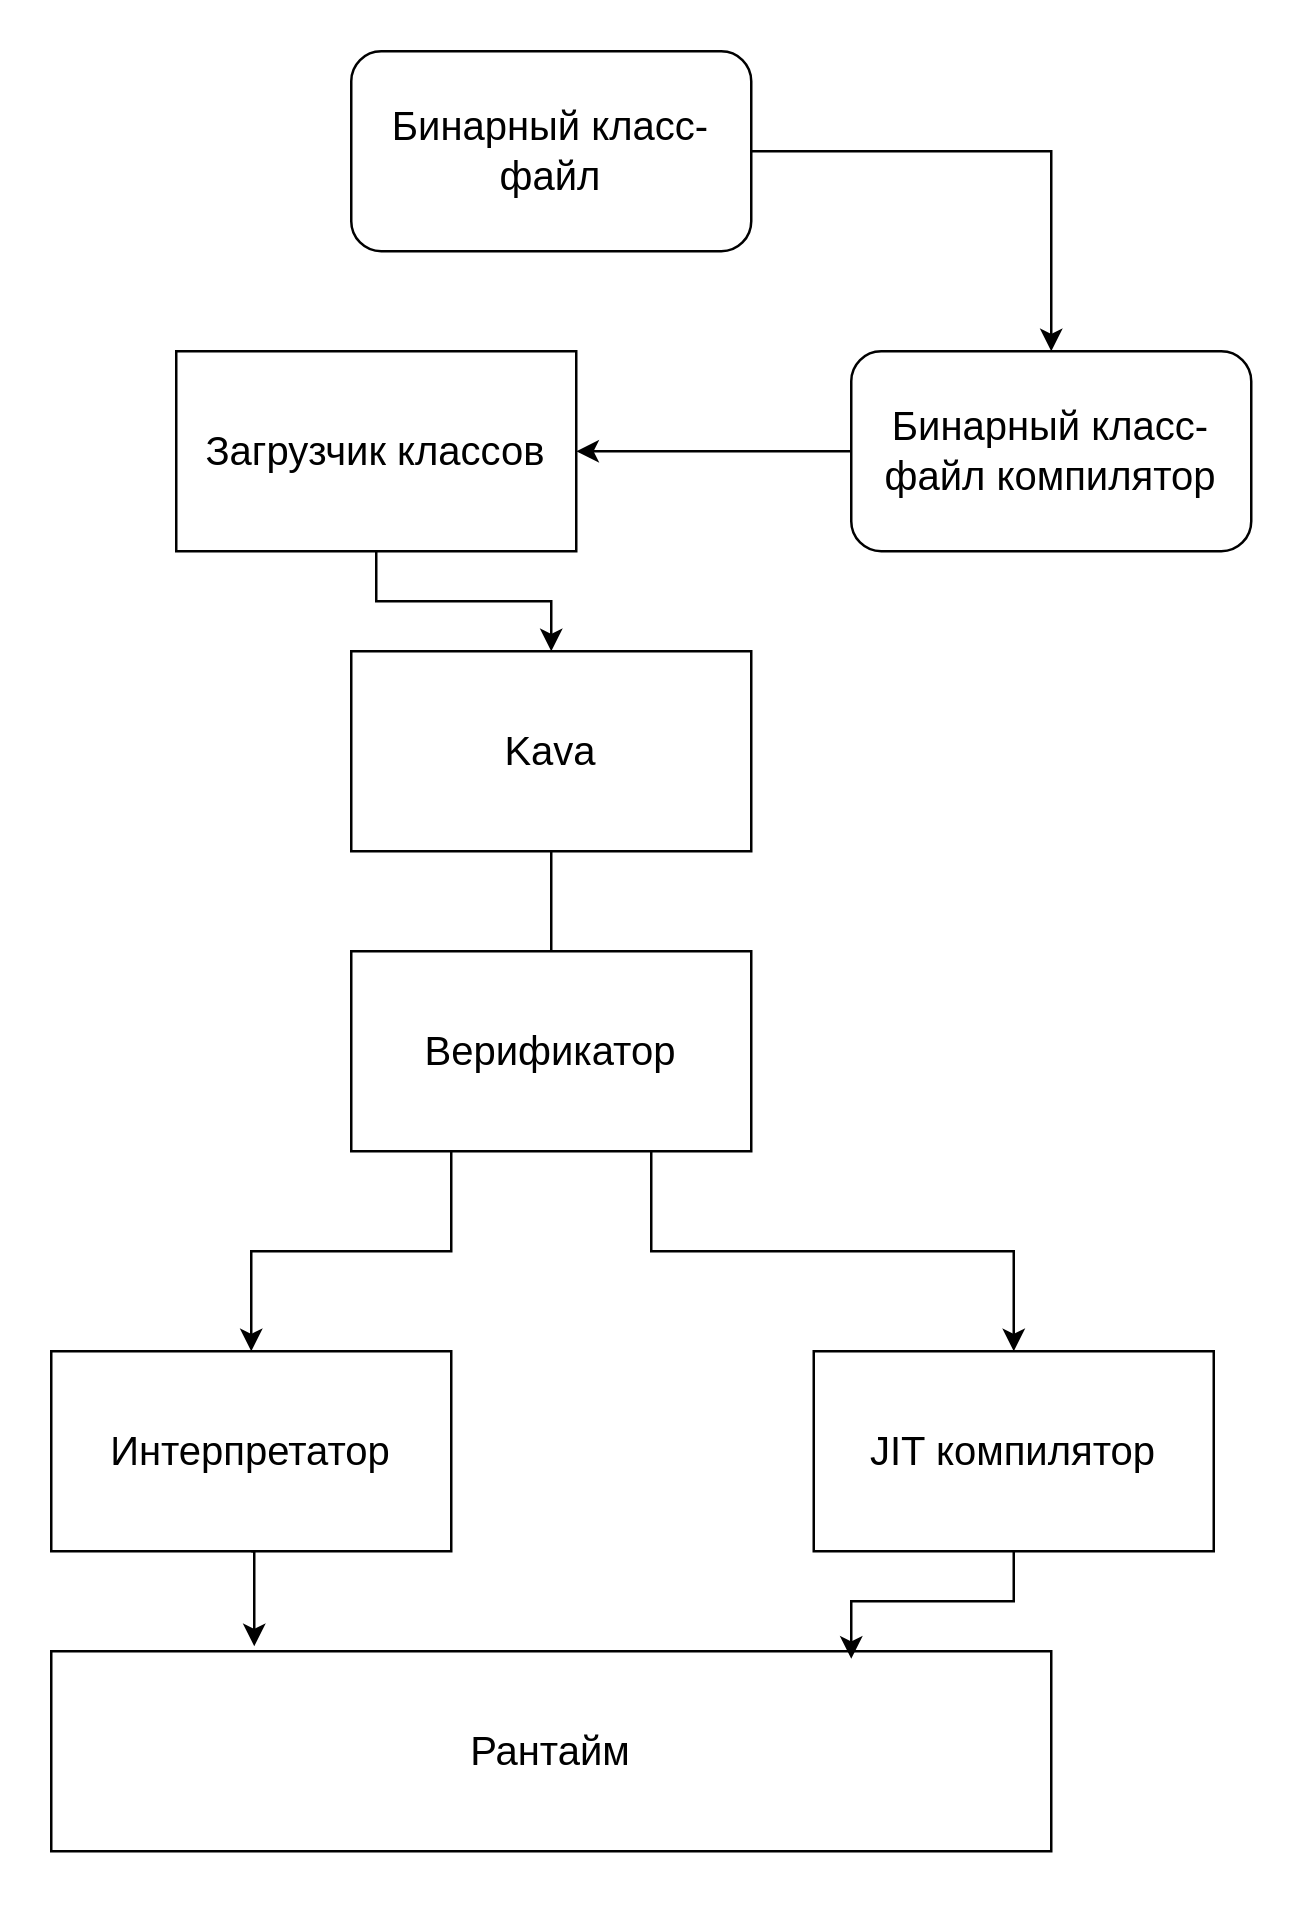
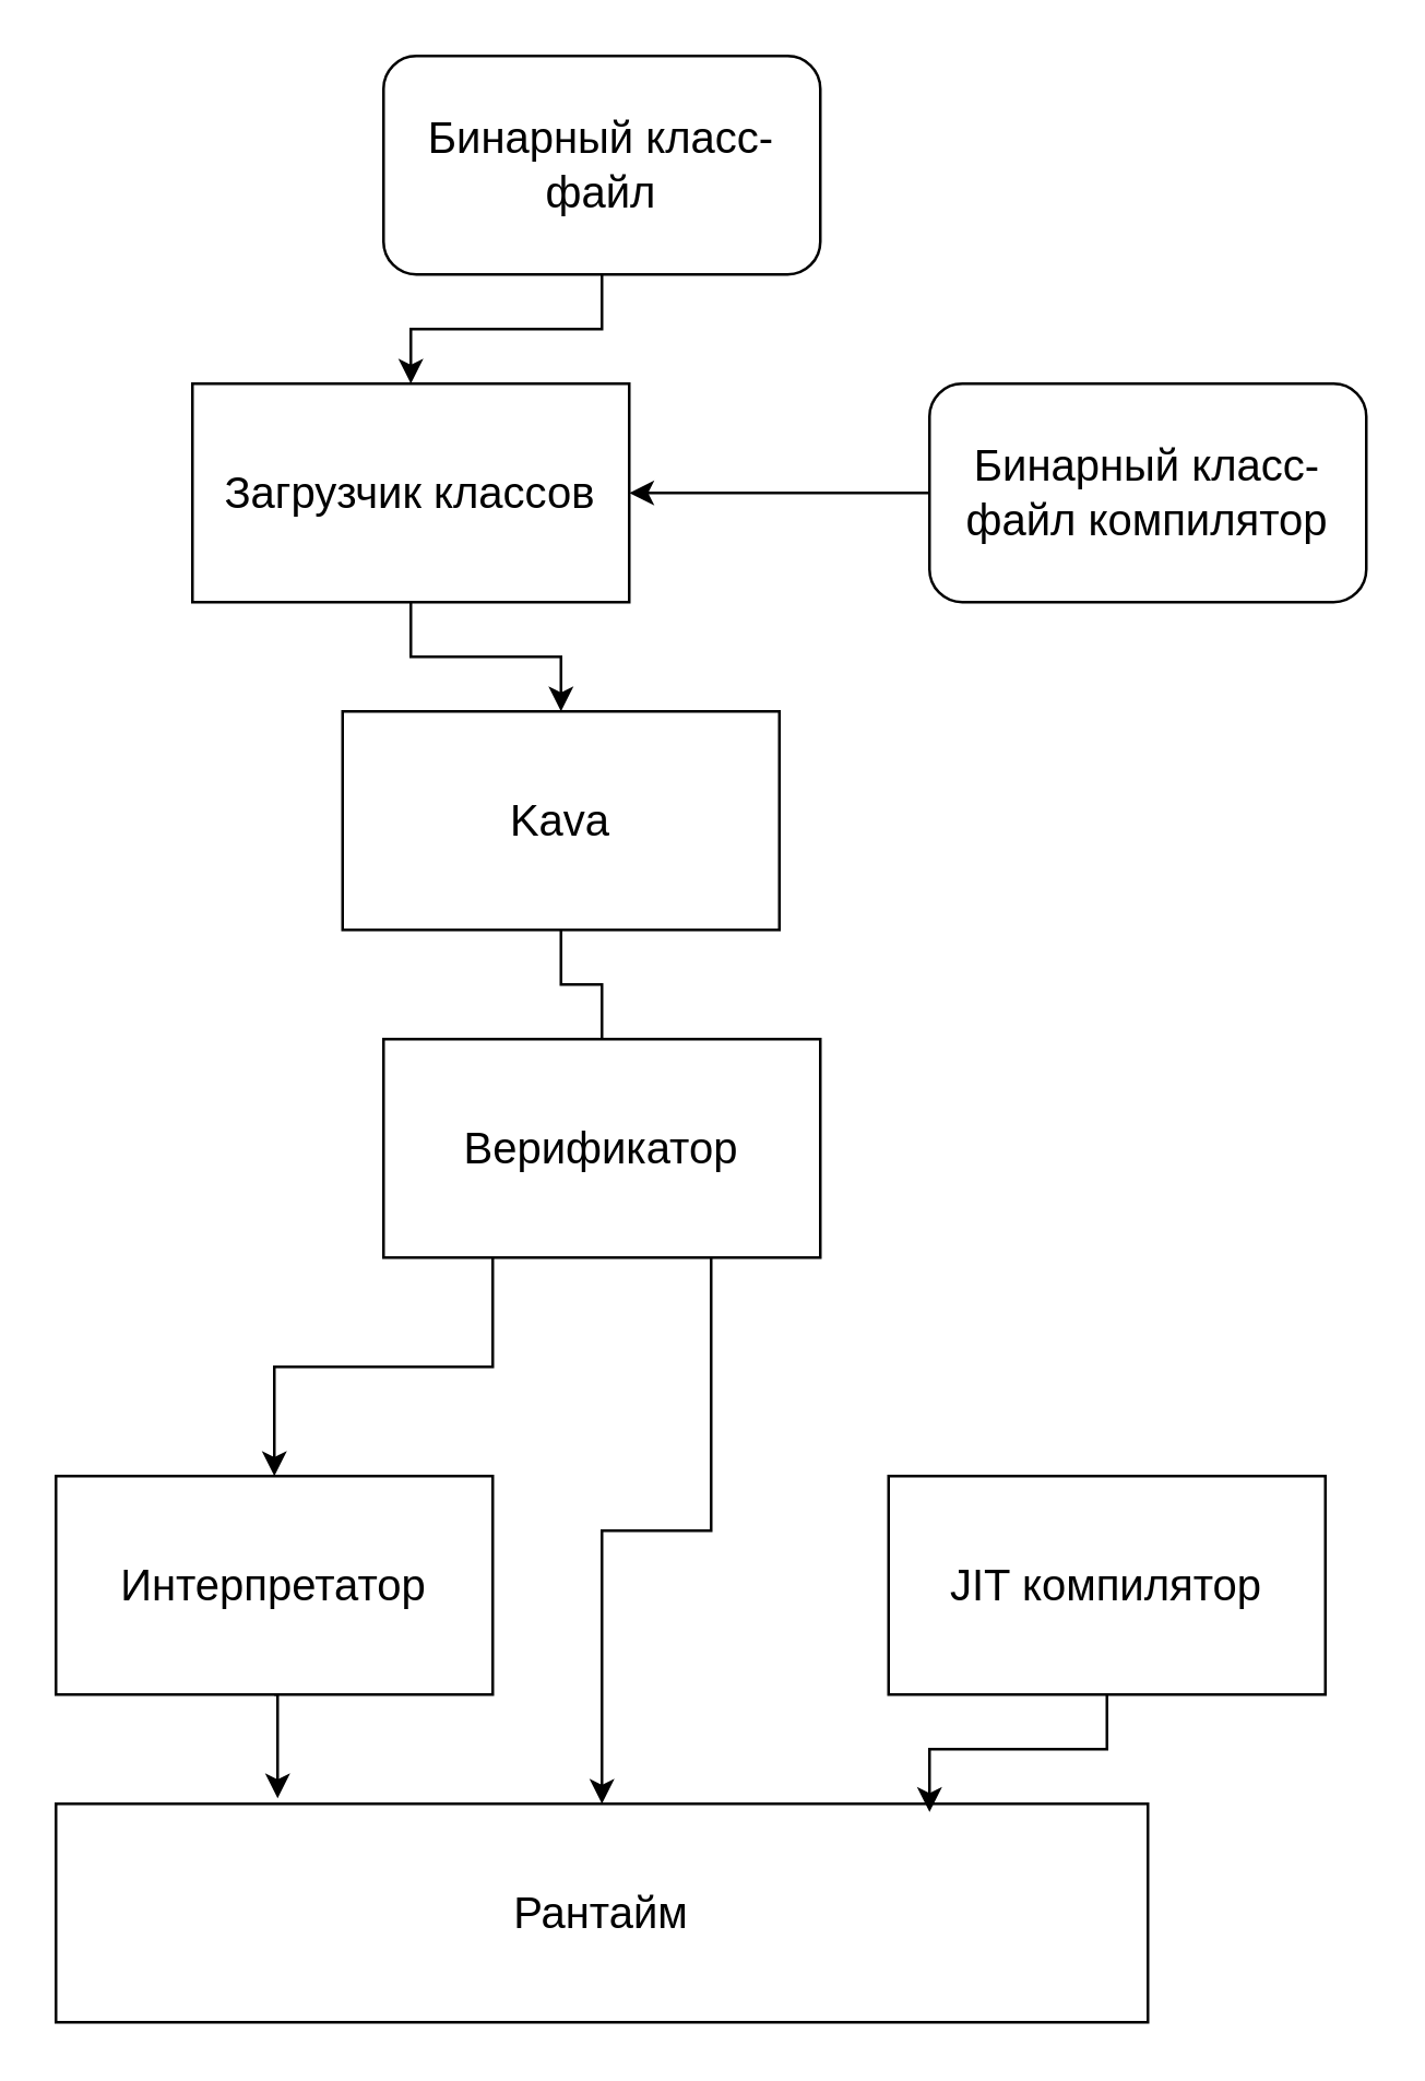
  <mxCell id="0" />
  <mxCell id="1" parent="0" />
- <mxCell id="2" value="" style="edgeStyle=orthogonalEdgeStyle;rounded=0;orthogonalLoop=1;jettySize=auto;html=1;" edge="1" parent="1" source="3" target="12"><mxGeometry relative="1" as="geometry" /></mxCell>
+ <mxCell id="2" value="" style="edgeStyle=orthogonalEdgeStyle;rounded=0;orthogonalLoop=1;jettySize=auto;html=1;" edge="1" parent="1" source="3" target="5"><mxGeometry relative="1" as="geometry" /></mxCell>
  <mxCell id="3" value="&lt;font style=&quot;font-size: 16px;&quot;&gt;Бинарный класс-файл&lt;/font&gt;" style="rounded=1;whiteSpace=wrap;html=1;" vertex="1" parent="1"><mxGeometry x="140" y="20" width="160" height="80" as="geometry" /></mxCell>
  <mxCell id="4" value="" style="edgeStyle=orthogonalEdgeStyle;rounded=0;orthogonalLoop=1;jettySize=auto;html=1;" edge="1" parent="1" source="5" target="10"><mxGeometry relative="1" as="geometry" /></mxCell>
  <mxCell id="5" value="&lt;font style=&quot;font-size: 16px;&quot;&gt;Загрузчик классов&lt;/font&gt;" style="rounded=0;whiteSpace=wrap;html=1;" vertex="1" parent="1"><mxGeometry x="70" y="140" width="160" height="80" as="geometry" /></mxCell>
- <mxCell id="6" style="edgeStyle=orthogonalEdgeStyle;rounded=0;orthogonalLoop=1;jettySize=auto;html=1;exitX=0.75;exitY=1;exitDx=0;exitDy=0;entryX=0.5;entryY=0;entryDx=0;entryDy=0;" edge="1" parent="1" source="8" target="14"><mxGeometry relative="1" as="geometry" /></mxCell>
+ <mxCell id="6" style="edgeStyle=orthogonalEdgeStyle;rounded=0;orthogonalLoop=1;jettySize=auto;html=1;exitX=0.75;exitY=1;exitDx=0;exitDy=0;" edge="1" parent="1" source="8" target="15"><mxGeometry relative="1" as="geometry" /></mxCell>
  <mxCell id="7" style="edgeStyle=orthogonalEdgeStyle;rounded=0;orthogonalLoop=1;jettySize=auto;html=1;exitX=0.25;exitY=1;exitDx=0;exitDy=0;entryX=0.5;entryY=0;entryDx=0;entryDy=0;" edge="1" parent="1" source="8" target="13"><mxGeometry relative="1" as="geometry" /></mxCell>
  <mxCell id="8" value="&lt;font style=&quot;font-size: 16px;&quot;&gt;Верификатор&lt;/font&gt;" style="rounded=0;whiteSpace=wrap;html=1;" vertex="1" parent="1"><mxGeometry x="140" y="380" width="160" height="80" as="geometry" /></mxCell>
  <mxCell id="9" value="" style="edgeStyle=orthogonalEdgeStyle;rounded=0;orthogonalLoop=1;jettySize=auto;html=1;endArrow=none;" edge="1" parent="1" source="10" target="8"><mxGeometry relative="1" as="geometry" /></mxCell>
- <mxCell id="10" value="&lt;font style=&quot;font-size: 16px;&quot;&gt;Kava&lt;/font&gt;" style="rounded=0;whiteSpace=wrap;html=1;" vertex="1" parent="1"><mxGeometry x="140" y="260" width="160" height="80" as="geometry" /></mxCell>
+ <mxCell id="10" value="&lt;font style=&quot;font-size: 16px;&quot;&gt;Kava&lt;/font&gt;" style="rounded=0;whiteSpace=wrap;html=1;" vertex="1" parent="1"><mxGeometry x="125" y="260" width="160" height="80" as="geometry" /></mxCell>
  <mxCell id="11" value="" style="edgeStyle=orthogonalEdgeStyle;rounded=0;orthogonalLoop=1;jettySize=auto;html=1;" edge="1" parent="1" source="12" target="5"><mxGeometry relative="1" as="geometry" /></mxCell>
  <mxCell id="12" value="&lt;font style=&quot;font-size: 16px;&quot;&gt;Бинарный класс-файл компилятор&lt;/font&gt;" style="rounded=1;whiteSpace=wrap;html=1;" vertex="1" parent="1"><mxGeometry x="340" y="140" width="160" height="80" as="geometry" /></mxCell>
  <mxCell id="13" value="&lt;font style=&quot;font-size: 16px;&quot;&gt;Интерпретатор&lt;/font&gt;" style="rounded=0;whiteSpace=wrap;html=1;" vertex="1" parent="1"><mxGeometry x="20" y="540" width="160" height="80" as="geometry" /></mxCell>
  <mxCell id="14" value="&lt;font style=&quot;font-size: 16px;&quot;&gt;JIT компилятор&lt;/font&gt;" style="rounded=0;whiteSpace=wrap;html=1;" vertex="1" parent="1"><mxGeometry x="325" y="540" width="160" height="80" as="geometry" /></mxCell>
  <mxCell id="15" value="&lt;font style=&quot;font-size: 16px;&quot;&gt;Рантайм&lt;/font&gt;" style="rounded=0;whiteSpace=wrap;html=1;" vertex="1" parent="1"><mxGeometry x="20" y="660" width="400" height="80" as="geometry" /></mxCell>
  <mxCell id="16" style="edgeStyle=orthogonalEdgeStyle;rounded=0;orthogonalLoop=1;jettySize=auto;html=1;exitX=0.5;exitY=1;exitDx=0;exitDy=0;entryX=0.8;entryY=0.038;entryDx=0;entryDy=0;entryPerimeter=0;" edge="1" parent="1" source="14" target="15"><mxGeometry relative="1" as="geometry" /></mxCell>
  <mxCell id="17" style="edgeStyle=orthogonalEdgeStyle;rounded=0;orthogonalLoop=1;jettySize=auto;html=1;exitX=0.5;exitY=1;exitDx=0;exitDy=0;entryX=0.203;entryY=-0.025;entryDx=0;entryDy=0;entryPerimeter=0;" edge="1" parent="1" source="13" target="15"><mxGeometry relative="1" as="geometry" /></mxCell>
